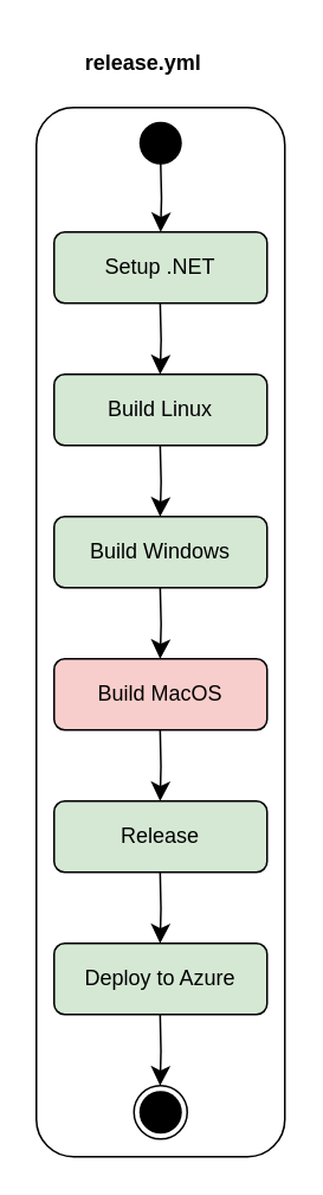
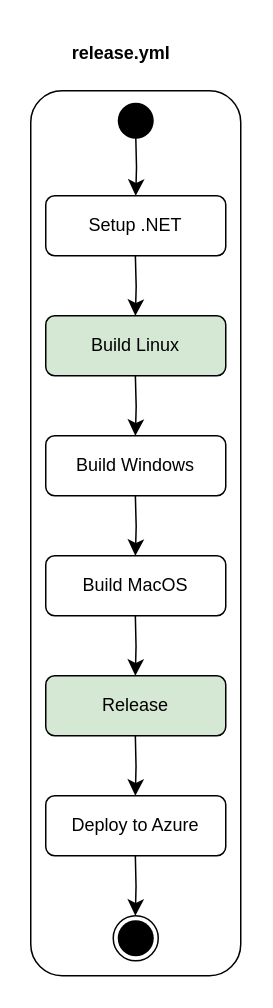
  <mxCell id="0" />
  <mxCell id="1" parent="0" />
  <mxCell id="2" value="" style="rounded=1;whiteSpace=wrap;html=1;fillColor=none;" vertex="1" parent="1"><mxGeometry x="20" y="60" width="140" height="590" as="geometry" /></mxCell>
  <mxCell id="3" value="" style="shape=waypoint;sketch=0;fillStyle=solid;size=6;pointerEvents=1;points=[];fillColor=none;resizable=0;rotatable=0;perimeter=centerPerimeter;snapToPoint=1;strokeWidth=10;" vertex="1" parent="1"><mxGeometry x="80" y="70" width="20" height="20" as="geometry" /></mxCell>
  <mxCell id="4" value="" style="group" vertex="1" connectable="0" parent="1"><mxGeometry x="75" y="610" width="30" height="30" as="geometry" /></mxCell>
  <mxCell id="5" value="" style="shape=waypoint;sketch=0;fillStyle=solid;size=6;pointerEvents=1;points=[];fillColor=none;resizable=0;rotatable=0;perimeter=centerPerimeter;snapToPoint=1;strokeWidth=10;" vertex="1" parent="4"><mxGeometry x="5" y="5" width="20" height="20" as="geometry" /></mxCell>
  <mxCell id="6" value="" style="ellipse;whiteSpace=wrap;html=1;aspect=fixed;fillColor=none;" vertex="1" parent="4"><mxGeometry width="30" height="30" as="geometry" /></mxCell>
  <mxCell id="7" value="" style="edgeStyle=orthogonalEdgeStyle;rounded=0;html=1;jettySize=auto;orthogonalLoop=1;fontSize=11;endArrow=classic;endFill=1;endSize=8;strokeWidth=1;shadow=0;labelBackgroundColor=none;exitX=0.5;exitY=1;exitDx=0;exitDy=0;spacingRight=-3;entryX=0.5;entryY=0;entryDx=0;entryDy=0;" edge="1" parent="1" target="8"><mxGeometry y="10" relative="1" as="geometry"><mxPoint as="offset" /><mxPoint x="90" y="90" as="sourcePoint" /><mxPoint x="270" y="100" as="targetPoint" /><Array as="points" /></mxGeometry></mxCell>
- <mxCell id="8" value="&lt;font&gt;Setup .NET&lt;/font&gt;" style="rounded=1;whiteSpace=wrap;html=1;fontSize=12;glass=0;strokeWidth=1;shadow=0;fillColor=#d5e8d4;" vertex="1" parent="1"><mxGeometry x="30" y="130" width="120" height="40" as="geometry" /></mxCell>
+ <mxCell id="8" value="&lt;font&gt;Setup .NET&lt;/font&gt;" style="rounded=1;whiteSpace=wrap;html=1;fontSize=12;glass=0;strokeWidth=1;shadow=0;" vertex="1" parent="1"><mxGeometry x="30" y="130" width="120" height="40" as="geometry" /></mxCell>
  <mxCell id="9" value="&lt;font&gt;Build Linux&lt;/font&gt;" style="rounded=1;whiteSpace=wrap;html=1;fontSize=12;glass=0;strokeWidth=1;shadow=0;fillColor=#d5e8d4;" vertex="1" parent="1"><mxGeometry x="30" y="210" width="120" height="40" as="geometry" /></mxCell>
- <mxCell id="10" value="Build Windows" style="rounded=1;whiteSpace=wrap;html=1;fontSize=12;glass=0;strokeWidth=1;shadow=0;fillColor=#d5e8d4;" vertex="1" parent="1"><mxGeometry x="30" y="290" width="120" height="40" as="geometry" /></mxCell>
- <mxCell id="11" value="Build MacOS" style="rounded=1;whiteSpace=wrap;html=1;fontSize=12;glass=0;strokeWidth=1;shadow=0;fillColor=#f8cecc;" vertex="1" parent="1"><mxGeometry x="30" y="370" width="120" height="40" as="geometry" /></mxCell>
+ <mxCell id="10" value="Build Windows" style="rounded=1;whiteSpace=wrap;html=1;fontSize=12;glass=0;strokeWidth=1;shadow=0;" vertex="1" parent="1"><mxGeometry x="30" y="290" width="120" height="40" as="geometry" /></mxCell>
+ <mxCell id="11" value="Build MacOS" style="rounded=1;whiteSpace=wrap;html=1;fontSize=12;glass=0;strokeWidth=1;shadow=0;" vertex="1" parent="1"><mxGeometry x="30" y="370" width="120" height="40" as="geometry" /></mxCell>
  <mxCell id="12" value="" style="edgeStyle=orthogonalEdgeStyle;rounded=0;html=1;jettySize=auto;orthogonalLoop=1;fontSize=11;endArrow=classic;endFill=1;endSize=8;strokeWidth=1;shadow=0;labelBackgroundColor=none;exitX=0.5;exitY=1;exitDx=0;exitDy=0;spacingRight=-3;entryX=0.5;entryY=0;entryDx=0;entryDy=0;" edge="1" parent="1"><mxGeometry y="10" relative="1" as="geometry"><mxPoint as="offset" /><mxPoint x="89.75" y="170" as="sourcePoint" /><mxPoint x="89.75" y="210" as="targetPoint" /><Array as="points" /></mxGeometry></mxCell>
  <mxCell id="13" value="" style="edgeStyle=orthogonalEdgeStyle;rounded=0;html=1;jettySize=auto;orthogonalLoop=1;fontSize=11;endArrow=classic;endFill=1;endSize=8;strokeWidth=1;shadow=0;labelBackgroundColor=none;exitX=0.5;exitY=1;exitDx=0;exitDy=0;spacingRight=-3;entryX=0.5;entryY=0;entryDx=0;entryDy=0;" edge="1" parent="1"><mxGeometry y="10" relative="1" as="geometry"><mxPoint as="offset" /><mxPoint x="89.75" y="250" as="sourcePoint" /><mxPoint x="89.75" y="290" as="targetPoint" /><Array as="points" /></mxGeometry></mxCell>
  <mxCell id="14" value="" style="edgeStyle=orthogonalEdgeStyle;rounded=0;html=1;jettySize=auto;orthogonalLoop=1;fontSize=11;endArrow=classic;endFill=1;endSize=8;strokeWidth=1;shadow=0;labelBackgroundColor=none;exitX=0.5;exitY=1;exitDx=0;exitDy=0;spacingRight=-3;entryX=0.5;entryY=0;entryDx=0;entryDy=0;" edge="1" parent="1"><mxGeometry y="10" relative="1" as="geometry"><mxPoint as="offset" /><mxPoint x="89.75" y="330" as="sourcePoint" /><mxPoint x="89.75" y="370" as="targetPoint" /><Array as="points" /></mxGeometry></mxCell>
  <mxCell id="15" value="" style="edgeStyle=orthogonalEdgeStyle;rounded=0;html=1;jettySize=auto;orthogonalLoop=1;fontSize=11;endArrow=classic;endFill=1;endSize=8;strokeWidth=1;shadow=0;labelBackgroundColor=none;exitX=0.5;exitY=1;exitDx=0;exitDy=0;spacingRight=-3;entryX=0.5;entryY=0;entryDx=0;entryDy=0;" edge="1" parent="1"><mxGeometry y="10" relative="1" as="geometry"><mxPoint as="offset" /><mxPoint x="89.73" y="410" as="sourcePoint" /><mxPoint x="89.73" y="450" as="targetPoint" /><Array as="points" /></mxGeometry></mxCell>
  <mxCell id="16" value="&lt;b&gt;release.yml&lt;/b&gt;" style="text;html=1;align=center;verticalAlign=middle;resizable=0;points=[];autosize=1;strokeColor=none;fillColor=none;" vertex="1" parent="1"><mxGeometry x="35" y="20" width="90" height="30" as="geometry" /></mxCell>
  <mxCell id="17" value="Release" style="rounded=1;whiteSpace=wrap;html=1;fontSize=12;glass=0;strokeWidth=1;shadow=0;fillColor=#d5e8d4;" vertex="1" parent="1"><mxGeometry x="30" y="450" width="120" height="40" as="geometry" /></mxCell>
  <mxCell id="18" value="" style="edgeStyle=orthogonalEdgeStyle;rounded=0;html=1;jettySize=auto;orthogonalLoop=1;fontSize=11;endArrow=classic;endFill=1;endSize=8;strokeWidth=1;shadow=0;labelBackgroundColor=none;exitX=0.5;exitY=1;exitDx=0;exitDy=0;spacingRight=-3;entryX=0.5;entryY=0;entryDx=0;entryDy=0;" edge="1" parent="1"><mxGeometry y="10" relative="1" as="geometry"><mxPoint as="offset" /><mxPoint x="89.73" y="490" as="sourcePoint" /><mxPoint x="89.73" y="530" as="targetPoint" /><Array as="points" /></mxGeometry></mxCell>
- <mxCell id="19" value="Deploy to Azure" style="rounded=1;whiteSpace=wrap;html=1;fontSize=12;glass=0;strokeWidth=1;shadow=0;fillColor=#d5e8d4;" vertex="1" parent="1"><mxGeometry x="30" y="530" width="120" height="40" as="geometry" /></mxCell>
+ <mxCell id="19" value="Deploy to Azure" style="rounded=1;whiteSpace=wrap;html=1;fontSize=12;glass=0;strokeWidth=1;shadow=0;" vertex="1" parent="1"><mxGeometry x="30" y="530" width="120" height="40" as="geometry" /></mxCell>
  <mxCell id="20" value="" style="edgeStyle=orthogonalEdgeStyle;rounded=0;html=1;jettySize=auto;orthogonalLoop=1;fontSize=11;endArrow=classic;endFill=1;endSize=8;strokeWidth=1;shadow=0;labelBackgroundColor=none;exitX=0.5;exitY=1;exitDx=0;exitDy=0;spacingRight=-3;entryX=0.5;entryY=0;entryDx=0;entryDy=0;" edge="1" parent="1"><mxGeometry y="10" relative="1" as="geometry"><mxPoint as="offset" /><mxPoint x="89.73" y="570" as="sourcePoint" /><mxPoint x="89.73" y="610" as="targetPoint" /><Array as="points" /></mxGeometry></mxCell>
